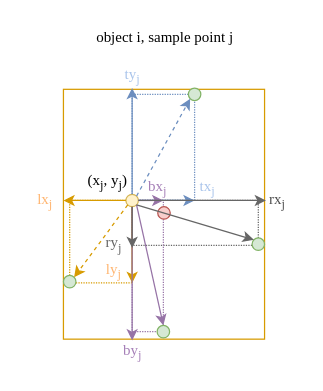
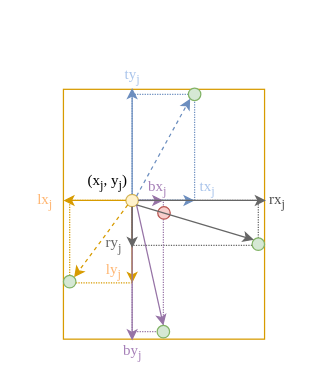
  <mxCell id="0" />
  <mxCell id="1" parent="0" />
  <mxCell id="2" value="" style="rounded=0;whiteSpace=wrap;html=1;dashed=1;dashPattern=1 1;fontFamily=Georgia;strokeColor=#666666;fontColor=#333333;fillColor=none;" vertex="1" parent="1"><mxGeometry x="105" y="160" width="101" height="36" as="geometry" /></mxCell>
  <mxCell id="3" value="" style="rounded=0;whiteSpace=wrap;html=1;dashed=1;dashPattern=1 1;fontFamily=Georgia;strokeColor=#9673a6;fillColor=none;" vertex="1" parent="1"><mxGeometry x="105" y="160" width="25" height="105" as="geometry" /></mxCell>
  <mxCell id="4" value="" style="rounded=0;whiteSpace=wrap;html=1;dashed=1;dashPattern=1 1;fontFamily=Georgia;strokeColor=#6c8ebf;fillColor=none;" vertex="1" parent="1"><mxGeometry x="105" y="75" width="50" height="85" as="geometry" /></mxCell>
  <mxCell id="5" value="" style="rounded=0;whiteSpace=wrap;html=1;fontFamily=Georgia;dashed=1;dashPattern=1 1;strokeColor=#d79b00;fillColor=none;" vertex="1" parent="1"><mxGeometry x="55" y="160" width="50" height="66" as="geometry" /></mxCell>
  <mxCell id="6" value="" style="rounded=0;whiteSpace=wrap;html=1;fontFamily=Georgia;strokeColor=#d79b00;fillColor=none;" vertex="1" parent="1"><mxGeometry x="50" y="71" width="161" height="200" as="geometry" /></mxCell>
  <mxCell id="7" value="" style="ellipse;whiteSpace=wrap;html=1;aspect=fixed;fillColor=#f8cecc;strokeColor=#b85450;" vertex="1" parent="1"><mxGeometry x="125.5" y="165" width="10" height="10" as="geometry" /></mxCell>
- <mxCell id="8" value="object i, sample point j" style="text;html=1;resizable=0;autosize=1;align=center;verticalAlign=middle;points=[];fillColor=none;strokeColor=none;rounded=0;fontFamily=Georgia;" vertex="1" parent="1"><mxGeometry x="61" y="20" width="140" height="20" as="geometry" /></mxCell>
  <mxCell id="9" value="" style="ellipse;whiteSpace=wrap;html=1;aspect=fixed;fillColor=#d5e8d4;strokeColor=#82b366;" vertex="1" parent="1"><mxGeometry x="150" y="70" width="10" height="10" as="geometry" /></mxCell>
  <mxCell id="10" value="" style="ellipse;whiteSpace=wrap;html=1;aspect=fixed;fillColor=#d5e8d4;strokeColor=#82b366;" vertex="1" parent="1"><mxGeometry x="50" y="220" width="10" height="10" as="geometry" /></mxCell>
  <mxCell id="11" value="" style="ellipse;whiteSpace=wrap;html=1;aspect=fixed;fillColor=#d5e8d4;strokeColor=#82b366;" vertex="1" parent="1"><mxGeometry x="201" y="190" width="10" height="10" as="geometry" /></mxCell>
  <mxCell id="12" value="" style="ellipse;whiteSpace=wrap;html=1;aspect=fixed;fillColor=#fff2cc;strokeColor=#d6b656;" vertex="1" parent="1"><mxGeometry x="100" y="155" width="10" height="10" as="geometry" /></mxCell>
  <mxCell id="13" value="" style="endArrow=classic;html=1;fontFamily=Georgia;exitX=0.5;exitY=0;exitDx=0;exitDy=0;entryX=0.5;entryY=1;entryDx=0;entryDy=0;fillColor=#dae8fc;strokeColor=#6c8ebf;" edge="1" parent="1" source="12"><mxGeometry width="50" height="50" relative="1" as="geometry"><mxPoint x="90" y="140" as="sourcePoint" /><mxPoint x="105" y="70" as="targetPoint" /></mxGeometry></mxCell>
  <mxCell id="14" value="" style="endArrow=classic;html=1;fontFamily=Georgia;exitX=1;exitY=0.5;exitDx=0;exitDy=0;entryX=0;entryY=0.5;entryDx=0;entryDy=0;fillColor=#dae8fc;strokeColor=#6c8ebf;" edge="1" parent="1" source="12"><mxGeometry width="50" height="50" relative="1" as="geometry"><mxPoint x="90" y="140" as="sourcePoint" /><mxPoint x="155" y="160" as="targetPoint" /></mxGeometry></mxCell>
  <mxCell id="15" value="" style="endArrow=classic;html=1;fontFamily=Georgia;exitX=0.5;exitY=1;exitDx=0;exitDy=0;entryX=0.5;entryY=0;entryDx=0;entryDy=0;fillColor=#ffe6cc;strokeColor=#d79b00;" edge="1" parent="1" source="12"><mxGeometry width="50" height="50" relative="1" as="geometry"><mxPoint x="120" y="170" as="sourcePoint" /><mxPoint x="105" y="226" as="targetPoint" /></mxGeometry></mxCell>
  <mxCell id="16" value="" style="endArrow=classic;html=1;fontFamily=Georgia;exitX=0;exitY=0.5;exitDx=0;exitDy=0;entryX=1;entryY=0.5;entryDx=0;entryDy=0;fillColor=#ffe6cc;strokeColor=#d79b00;" edge="1" parent="1" source="12"><mxGeometry width="50" height="50" relative="1" as="geometry"><mxPoint x="120" y="170" as="sourcePoint" /><mxPoint x="50" y="160" as="targetPoint" /></mxGeometry></mxCell>
  <mxCell id="17" value="" style="endArrow=classic;html=1;fontFamily=Georgia;exitX=0;exitY=1;exitDx=0;exitDy=0;entryX=1;entryY=0;entryDx=0;entryDy=0;fillColor=#ffe6cc;strokeColor=#d79b00;dashed=1;" edge="1" parent="1" source="12" target="10"><mxGeometry width="50" height="50" relative="1" as="geometry"><mxPoint x="115" y="175" as="sourcePoint" /><mxPoint x="115" y="230" as="targetPoint" /></mxGeometry></mxCell>
  <mxCell id="18" value="" style="endArrow=classic;html=1;fontFamily=Georgia;exitX=1;exitY=0;exitDx=0;exitDy=0;entryX=0;entryY=1;entryDx=0;entryDy=0;fillColor=#dae8fc;strokeColor=#6c8ebf;rounded=1;dashed=1;" edge="1" parent="1" source="12" target="9"><mxGeometry width="50" height="50" relative="1" as="geometry"><mxPoint x="120" y="170" as="sourcePoint" /><mxPoint x="165" y="170" as="targetPoint" /></mxGeometry></mxCell>
  <mxCell id="19" value="" style="endArrow=classic;html=1;fontFamily=Georgia;exitX=1;exitY=1;exitDx=0;exitDy=0;fillColor=#e1d5e7;strokeColor=#9673a6;entryX=0.5;entryY=0;entryDx=0;entryDy=0;" edge="1" parent="1" source="12" target="20"><mxGeometry width="50" height="50" relative="1" as="geometry"><mxPoint x="130" y="180" as="sourcePoint" /><mxPoint x="125" y="263" as="targetPoint" /></mxGeometry></mxCell>
  <mxCell id="20" value="" style="ellipse;whiteSpace=wrap;html=1;aspect=fixed;fillColor=#d5e8d4;strokeColor=#82b366;" vertex="1" parent="1"><mxGeometry x="125" y="260" width="10" height="10" as="geometry" /></mxCell>
  <mxCell id="21" value="" style="endArrow=classic;html=1;fontFamily=Georgia;exitX=0.5;exitY=1;exitDx=0;exitDy=0;fillColor=#e1d5e7;strokeColor=#9673a6;" edge="1" parent="1" source="12"><mxGeometry width="50" height="50" relative="1" as="geometry"><mxPoint x="118.536" y="173.536" as="sourcePoint" /><mxPoint x="105" y="272" as="targetPoint" /></mxGeometry></mxCell>
  <mxCell id="22" value="" style="endArrow=classic;html=1;fontFamily=Georgia;fillColor=#e1d5e7;strokeColor=#9673a6;" edge="1" parent="1"><mxGeometry width="50" height="50" relative="1" as="geometry"><mxPoint x="110" y="160" as="sourcePoint" /><mxPoint x="130" y="160" as="targetPoint" /></mxGeometry></mxCell>
  <mxCell id="23" value="" style="endArrow=classic;html=1;fontFamily=Georgia;exitX=1;exitY=0.5;exitDx=0;exitDy=0;fillColor=#f5f5f5;strokeColor=#666666;entryX=1.007;entryY=0.445;entryDx=0;entryDy=0;entryPerimeter=0;" edge="1" parent="1" source="12" target="6"><mxGeometry width="50" height="50" relative="1" as="geometry"><mxPoint x="118.536" y="173.536" as="sourcePoint" /><mxPoint x="140" y="270" as="targetPoint" /></mxGeometry></mxCell>
  <mxCell id="24" value="" style="endArrow=classic;html=1;fontFamily=Georgia;exitX=0.5;exitY=1;exitDx=0;exitDy=0;fillColor=#f5f5f5;strokeColor=#666666;" edge="1" parent="1" source="12"><mxGeometry width="50" height="50" relative="1" as="geometry"><mxPoint x="120" y="170" as="sourcePoint" /><mxPoint x="105" y="198" as="targetPoint" /></mxGeometry></mxCell>
  <mxCell id="25" value="" style="endArrow=classic;html=1;fontFamily=Georgia;exitX=1;exitY=1;exitDx=0;exitDy=0;fillColor=#f5f5f5;strokeColor=#666666;entryX=0;entryY=0;entryDx=0;entryDy=0;" edge="1" parent="1" source="12" target="11"><mxGeometry width="50" height="50" relative="1" as="geometry"><mxPoint x="120" y="170" as="sourcePoint" /><mxPoint x="222.127" y="170" as="targetPoint" /></mxGeometry></mxCell>
  <mxCell id="26" value="(x&lt;sub&gt;j&lt;/sub&gt;, y&lt;sub&gt;j&lt;/sub&gt;)" style="text;html=1;align=center;verticalAlign=middle;resizable=0;points=[];autosize=1;fontFamily=Georgia;" vertex="1" parent="1"><mxGeometry x="60" y="135" width="50" height="20" as="geometry" /></mxCell>
  <mxCell id="27" value="lx&lt;sub&gt;j&lt;/sub&gt;" style="text;html=1;align=center;verticalAlign=middle;resizable=0;points=[];autosize=1;fontFamily=Georgia;fontColor=#FFB570;" vertex="1" parent="1"><mxGeometry x="20" y="150" width="30" height="20" as="geometry" /></mxCell>
  <mxCell id="28" value="ly&lt;sub&gt;j&lt;/sub&gt;" style="text;html=1;align=center;verticalAlign=middle;resizable=0;points=[];autosize=1;fontFamily=Georgia;fontColor=#FFB570;" vertex="1" parent="1"><mxGeometry x="75" y="206" width="30" height="20" as="geometry" /></mxCell>
  <mxCell id="29" value="ty&lt;sub&gt;j&lt;/sub&gt;" style="text;html=1;align=center;verticalAlign=middle;resizable=0;points=[];autosize=1;fontFamily=Georgia;fontColor=#A9C4EB;" vertex="1" parent="1"><mxGeometry x="90" y="50" width="30" height="20" as="geometry" /></mxCell>
  <mxCell id="30" value="tx&lt;sub&gt;j&lt;/sub&gt;" style="text;html=1;align=center;verticalAlign=middle;resizable=0;points=[];autosize=1;fontFamily=Georgia;fontColor=#A9C4EB;" vertex="1" parent="1"><mxGeometry x="150" y="140" width="30" height="20" as="geometry" /></mxCell>
  <mxCell id="31" value="rx&lt;sub&gt;j&lt;/sub&gt;" style="text;html=1;align=center;verticalAlign=middle;resizable=0;points=[];autosize=1;fontFamily=Georgia;fontColor=#4D4D4D;" vertex="1" parent="1"><mxGeometry x="206" y="150" width="30" height="20" as="geometry" /></mxCell>
  <mxCell id="32" value="ry&lt;sub&gt;j&lt;/sub&gt;" style="text;html=1;align=center;verticalAlign=middle;resizable=0;points=[];autosize=1;fontFamily=Georgia;fontColor=#666666;" vertex="1" parent="1"><mxGeometry x="75" y="185" width="30" height="20" as="geometry" /></mxCell>
  <mxCell id="33" value="bx&lt;sub&gt;j&lt;/sub&gt;" style="text;html=1;align=center;verticalAlign=middle;resizable=0;points=[];autosize=1;fontFamily=Georgia;fontColor=#A680B8;" vertex="1" parent="1"><mxGeometry x="110" y="140" width="30" height="20" as="geometry" /></mxCell>
  <mxCell id="34" value="by&lt;sub&gt;j&lt;/sub&gt;" style="text;html=1;align=center;verticalAlign=middle;resizable=0;points=[];autosize=1;fontFamily=Georgia;fontColor=#A680B8;" vertex="1" parent="1"><mxGeometry x="90" y="271" width="30" height="20" as="geometry" /></mxCell>
